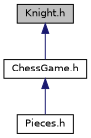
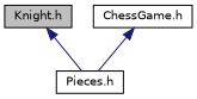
  digraph {
    node [color=black fontname=Helvetica fontsize=10 shape=record]
    edge [color=midnightblue dir=back fontname=Helvetica fontsize=10 labelfontname=Helvetica labelfontsize=10 style=solid]
    n1 [fillcolor=grey75 fontcolor=black height=0.2 label="Knight.h" style=filled width=0.4]
    n2 [height=0.2 label="Pieces.h" width=0.4]
    n3 [height=0.2 label="ChessGame.h" width=0.4]
-   n1 -> n3
+   n1 -> n2
    n3 -> n2
  }
